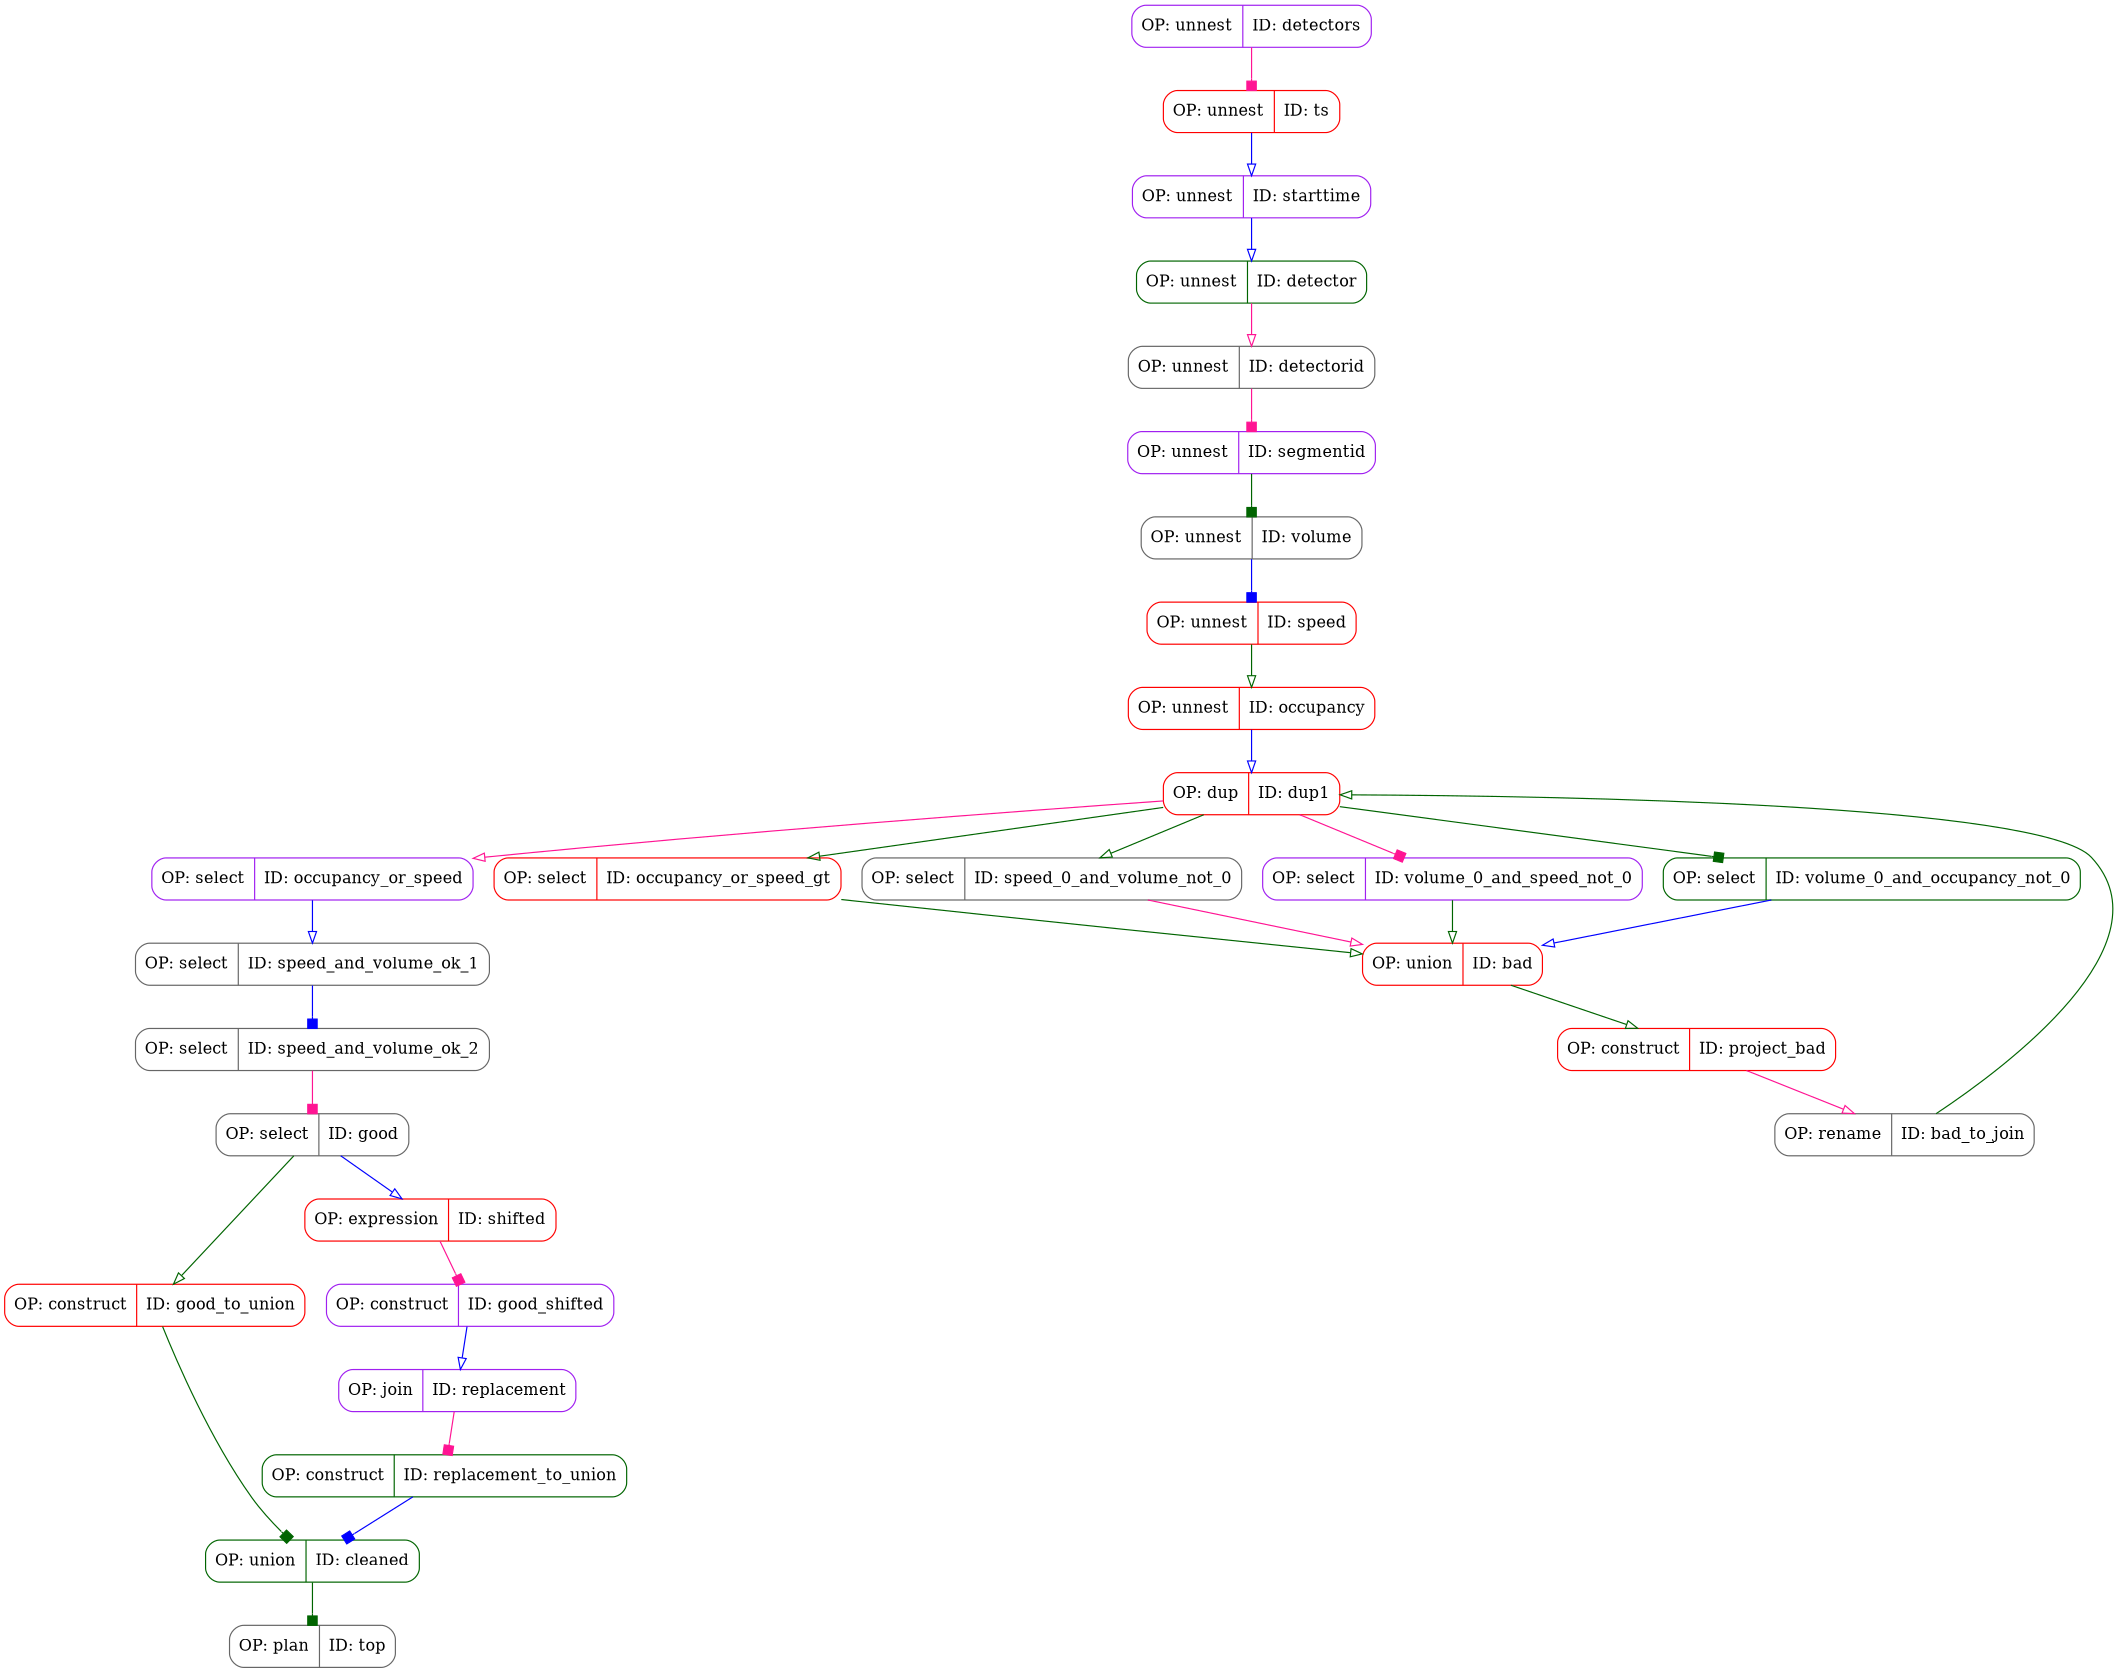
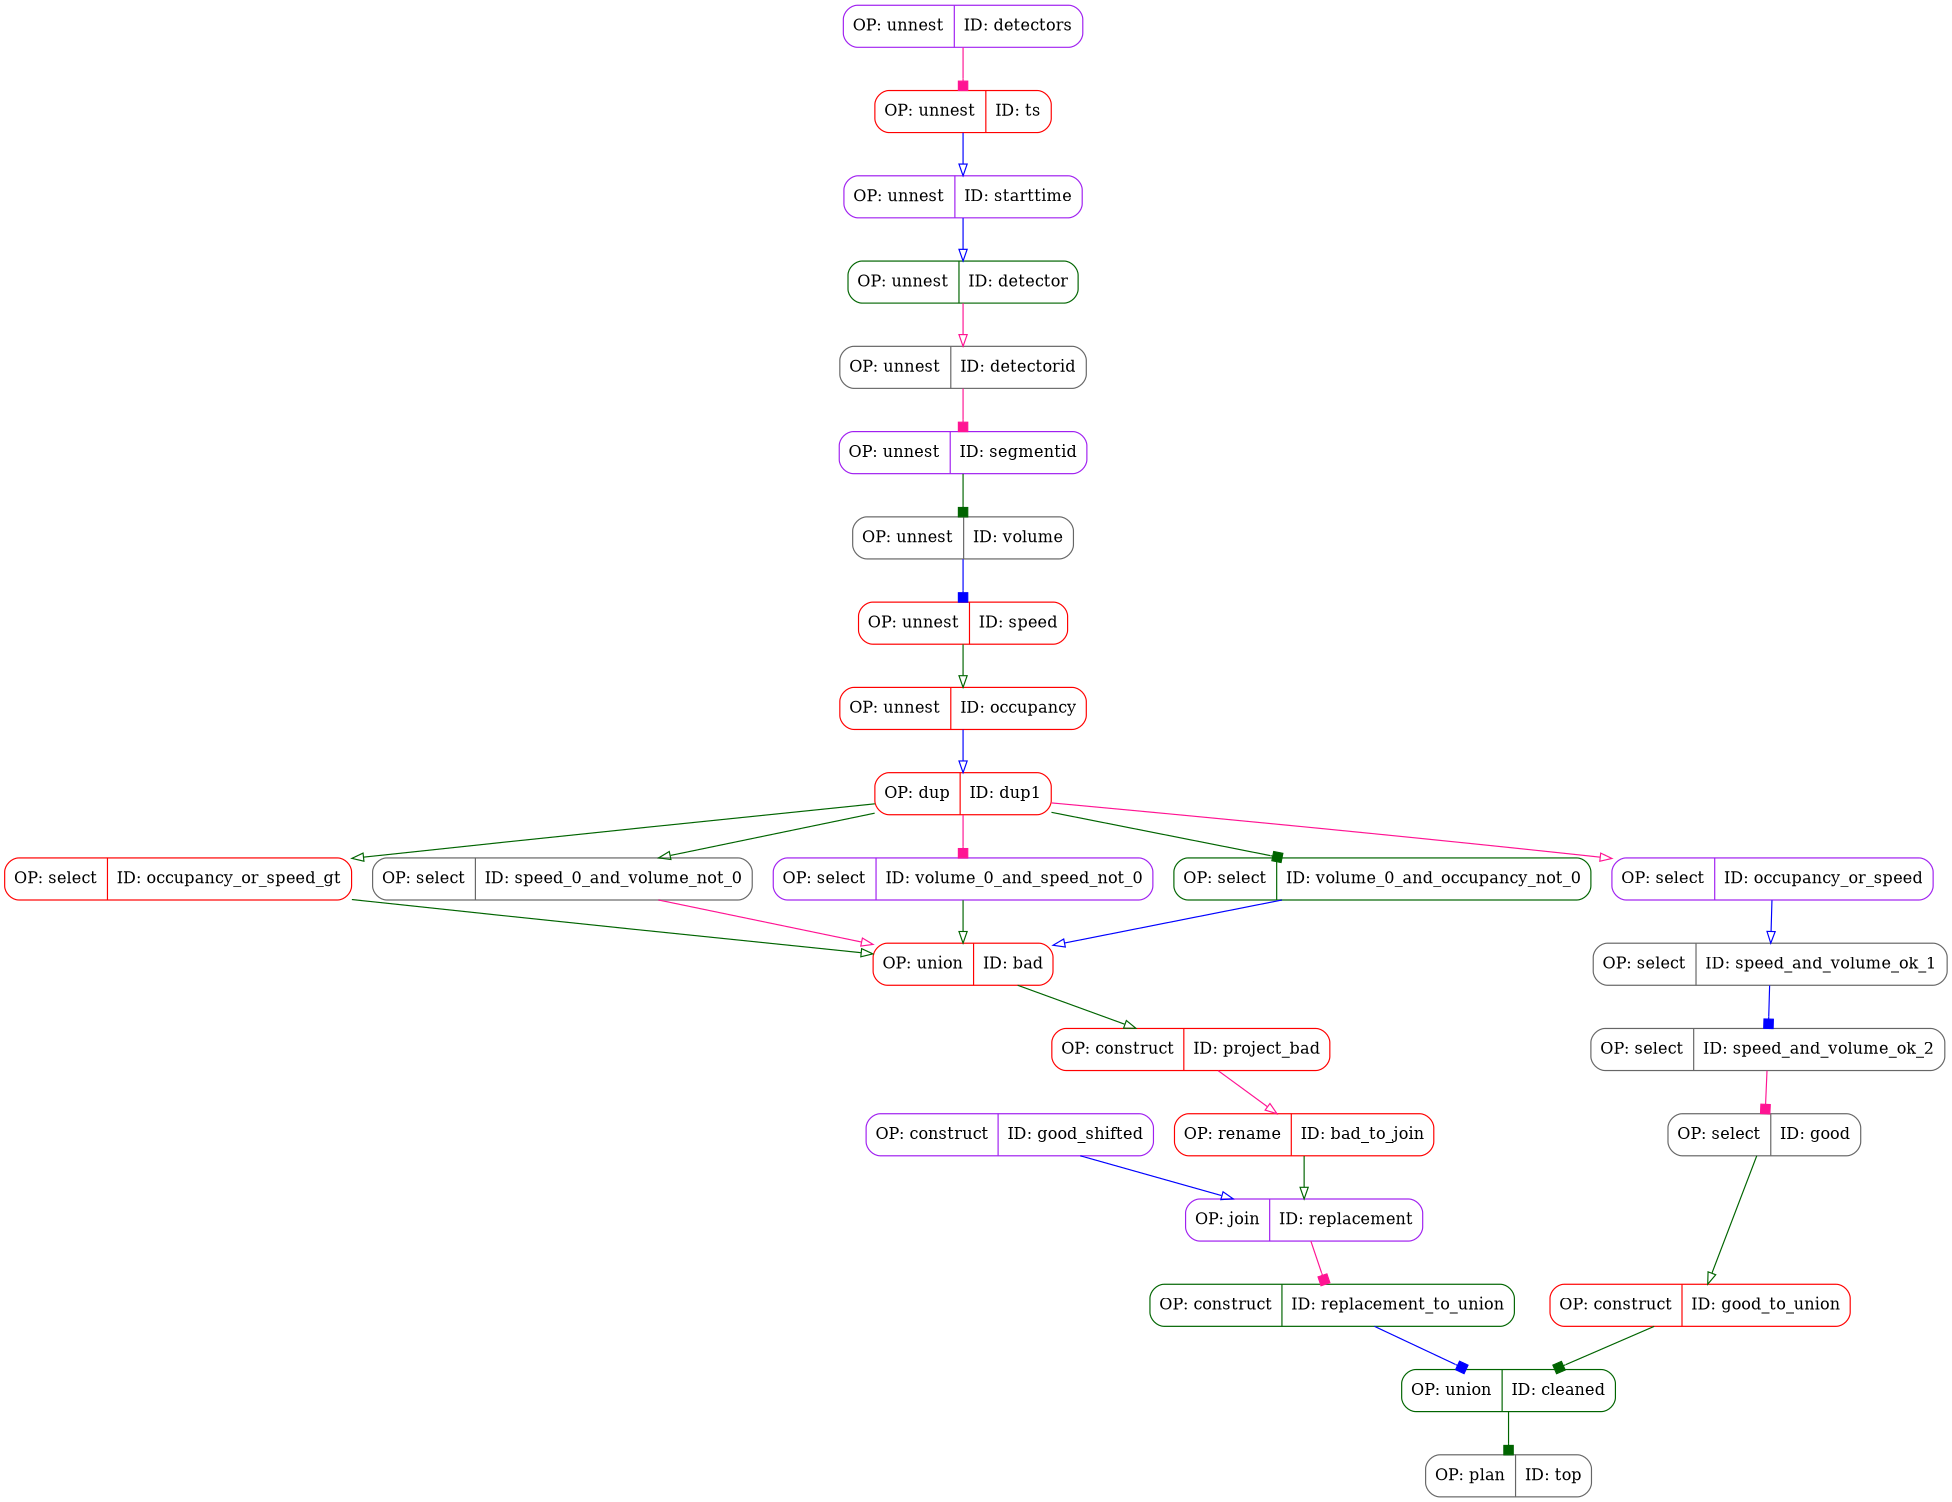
  digraph {
    rankdir=TB
    node [color=red shape=record style=rounded]
    edge [arrowhead=onormal color=darkgreen]
    n1 [color=gray40 label="OP: plan | {ID: top}"]
    n2 [color=purple label="OP: unnest | {ID: detectors}"]
    n3 [label="OP: unnest | {ID: ts}"]
    n4 [color=purple label="OP: unnest | {ID: starttime}"]
    n5 [color=darkgreen label="OP: unnest | {ID: detector}"]
    n6 [color=gray40 label="OP: unnest | {ID: detectorid}"]
    n7 [color=purple label="OP: unnest | {ID: segmentid}"]
    n8 [color=gray40 label="OP: unnest | {ID: volume}"]
    n9 [label="OP: unnest | {ID: speed}"]
    n10 [label="OP: unnest | {ID: occupancy}"]
    n11 [label="OP: dup | {ID: dup1}"]
    n12 [color=purple label="OP: select | {ID: occupancy_or_speed}"]
    n13 [label="OP: select | {ID: occupancy_or_speed_gt}"]
    n14 [color=gray40 label="OP: select | {ID: speed_0_and_volume_not_0}"]
    n15 [color=purple label="OP: select | {ID: volume_0_and_speed_not_0}"]
    n16 [color=darkgreen label="OP: select | {ID: volume_0_and_occupancy_not_0}"]
    n17 [color=gray40 label="OP: select | {ID: speed_and_volume_ok_1}"]
    n18 [label="OP: union | {ID: bad}"]
    n19 [color=gray40 label="OP: select | {ID: speed_and_volume_ok_2}"]
    n20 [color=gray40 label="OP: select | {ID: good}"]
    n21 [label="OP: construct | {ID: good_to_union}"]
-   n22 [label="OP: expression | {ID: shifted}"]
    n23 [color=darkgreen label="OP: union | {ID: cleaned}"]
    n24 [color=purple label="OP: construct | {ID: good_shifted}"]
    n25 [color=purple label="OP: join | {ID: replacement}"]
    n26 [color=darkgreen label="OP: construct | {ID: replacement_to_union}"]
    n27 [label="OP: construct | {ID: project_bad}"]
-   n28 [color=gray40 label="OP: rename | {ID: bad_to_join}"]
+   n28 [label="OP: rename | {ID: bad_to_join}"]
    n2 -> n3 [arrowhead=box color=deeppink]
    n3 -> n4 [color=blue]
    n4 -> n5 [color=blue]
    n5 -> n6 [color=deeppink]
    n6 -> n7 [arrowhead=box color=deeppink]
    n7 -> n8 [arrowhead=box]
    n8 -> n9 [arrowhead=box color=blue]
    n9 -> n10
    n10 -> n11 [color=blue]
    n11 -> n12 [color=deeppink]
    n11 -> n13
    n11 -> n14
    n11 -> n15 [arrowhead=box color=deeppink]
    n11 -> n16 [arrowhead=box]
    n12 -> n17 [color=blue]
    n13 -> n18
    n14 -> n18 [color=deeppink]
    n15 -> n18
    n16 -> n18 [color=blue]
    n17 -> n19 [arrowhead=box color=blue]
    n18 -> n27
    n19 -> n20 [arrowhead=box color=deeppink]
    n20 -> n21
-   n20 -> n22 [color=blue]
    n21 -> n23 [arrowhead=box]
-   n22 -> n24 [arrowhead=box color=deeppink]
    n23 -> n1 [arrowhead=box]
    n24 -> n25 [color=blue]
    n25 -> n26 [arrowhead=box color=deeppink]
    n26 -> n23 [arrowhead=box color=blue]
    n27 -> n28 [color=deeppink]
-   n28 -> n11
+   n28 -> n25
  }
